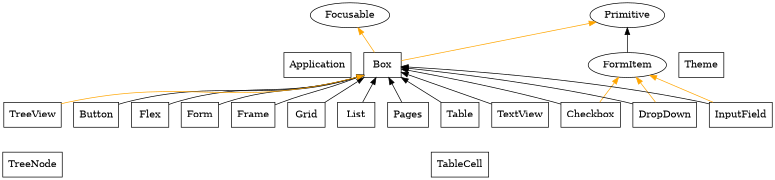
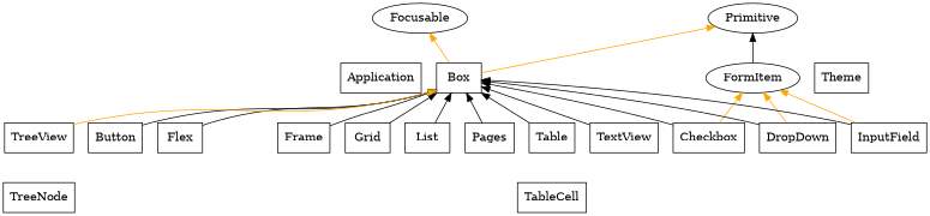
  digraph {
    color=transparent
    rankdir=BT
    node [shape=rect]
    edge [color=black]
    Focusable [shape=ellipse]
    Application
    Box
    Primitive [shape=ellipse]
    Button
    Checkbox
    FormItem [shape=ellipse]
    DropDown
    Flex
-   Form
    Frame
    Grid
    InputField
    List
    Pages
    Table
    TableCell
    TextView
    Theme
    TreeNode
    TreeView
    Application -> Focusable [color=transparent]
    Box -> Focusable [color=orange]
    Box -> Primitive [color=orange]
    Button -> Box
    Checkbox -> Box
    Checkbox -> FormItem [color=orange]
    FormItem -> Primitive
    DropDown -> Box
    DropDown -> FormItem [color=orange]
    Flex -> Box
-   Form -> Box
    Frame -> Box
    Grid -> Box
    InputField -> Box
    InputField -> FormItem [color=orange]
    List -> Box
    Pages -> Box
    Table -> Box
    TableCell -> Table [color=transparent]
    TextView -> Box
    Theme -> Primitive [color=transparent]
    TreeNode -> TreeView [color=transparent]
    TreeView -> Box [color=orange]
  }
